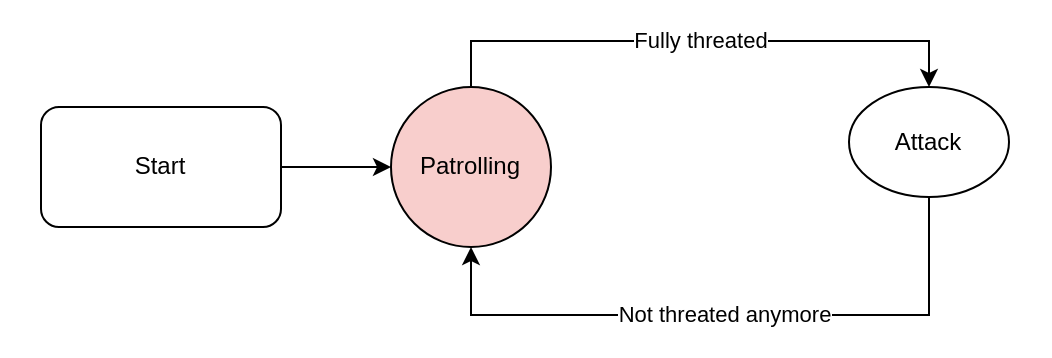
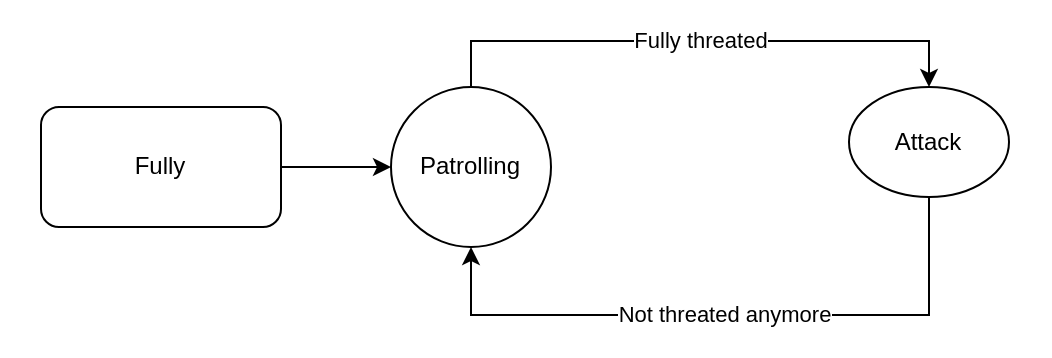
  <mxCell id="0" />
  <mxCell id="1" parent="0" />
  <mxCell id="2" value="Fully threated" style="edgeStyle=orthogonalEdgeStyle;rounded=0;orthogonalLoop=1;jettySize=auto;html=1;" edge="1" parent="1" source="3" target="7"><mxGeometry relative="1" as="geometry"><Array as="points"><mxPoint x="235" y="20" /><mxPoint x="464" y="20" /></Array></mxGeometry></mxCell>
- <mxCell id="3" value="Patrolling" style="ellipse;whiteSpace=wrap;html=1;aspect=fixed;fillColor=#f8cecc;" vertex="1" parent="1"><mxGeometry x="195" y="43" width="80" height="80" as="geometry" /></mxCell>
+ <mxCell id="3" value="Patrolling" style="ellipse;whiteSpace=wrap;html=1;aspect=fixed;" vertex="1" parent="1"><mxGeometry x="195" y="43" width="80" height="80" as="geometry" /></mxCell>
  <mxCell id="4" style="edgeStyle=orthogonalEdgeStyle;rounded=0;orthogonalLoop=1;jettySize=auto;html=1;entryX=0;entryY=0.5;entryDx=0;entryDy=0;" edge="1" parent="1" source="5" target="3"><mxGeometry relative="1" as="geometry" /></mxCell>
- <mxCell id="5" value="Start" style="rounded=1;whiteSpace=wrap;html=1;" vertex="1" parent="1"><mxGeometry x="20" y="53" width="120" height="60" as="geometry" /></mxCell>
+ <mxCell id="5" value="Fully" style="rounded=1;whiteSpace=wrap;html=1;" vertex="1" parent="1"><mxGeometry x="20" y="53" width="120" height="60" as="geometry" /></mxCell>
  <mxCell id="6" value="Not threated anymore" style="edgeStyle=orthogonalEdgeStyle;rounded=0;orthogonalLoop=1;jettySize=auto;html=1;entryX=0.5;entryY=1;entryDx=0;entryDy=0;" edge="1" parent="1" source="7" target="3"><mxGeometry relative="1" as="geometry"><Array as="points"><mxPoint x="464" y="157" /><mxPoint x="235" y="157" /></Array></mxGeometry></mxCell>
  <mxCell id="7" value="Attack" style="ellipse;whiteSpace=wrap;html=1;aspect=fixed;" vertex="1" parent="1"><mxGeometry x="424" y="43" width="80" height="55" as="geometry" /></mxCell>
